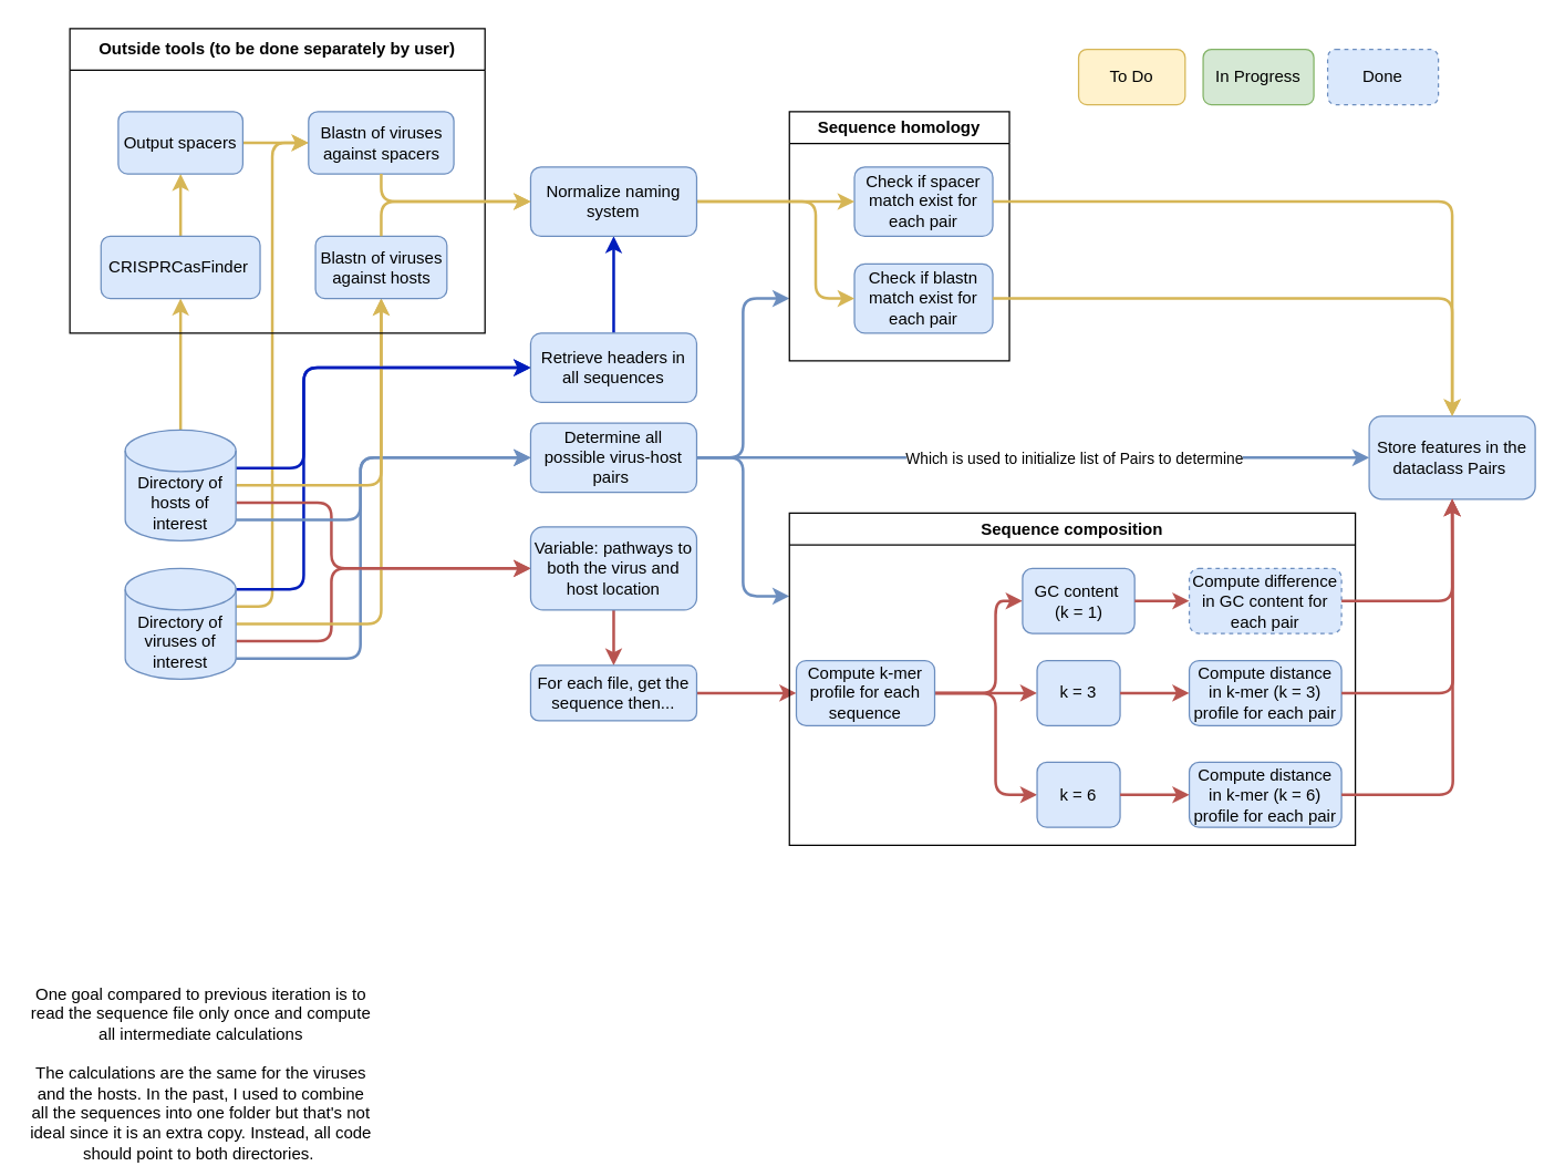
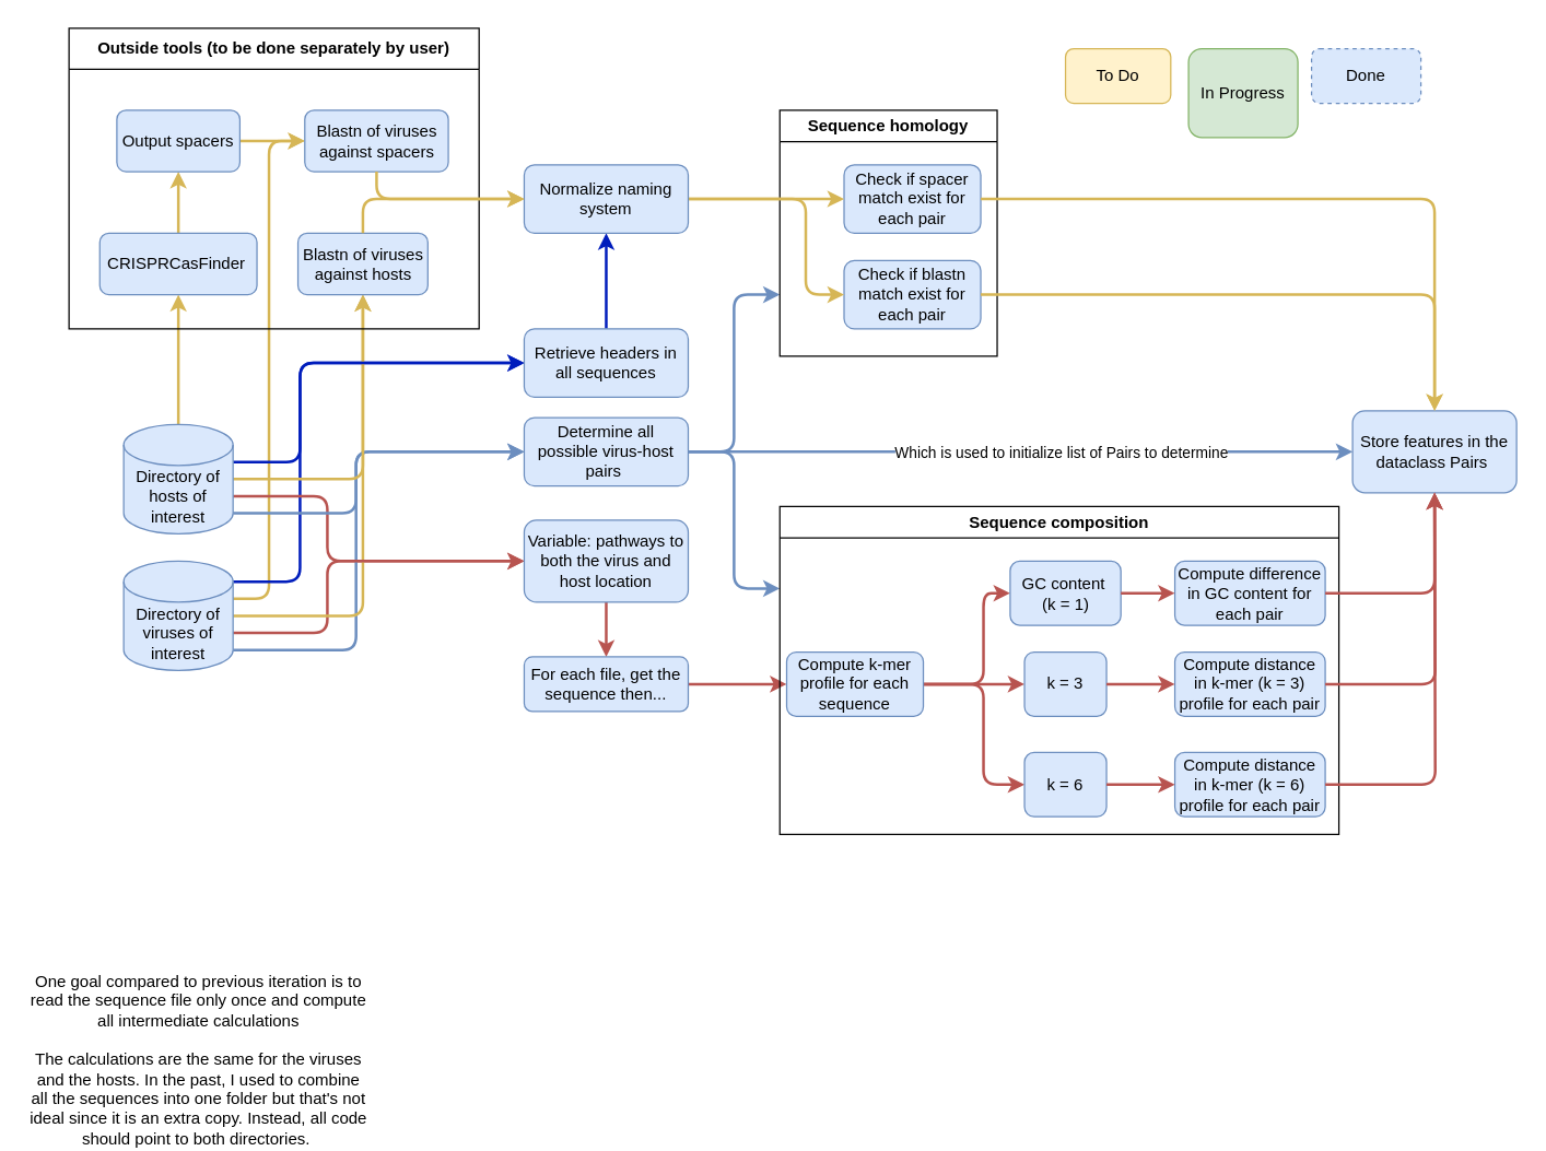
  <mxCell id="0" />
  <mxCell id="1" parent="0" />
  <mxCell id="2" style="edgeStyle=orthogonalEdgeStyle;orthogonalLoop=1;jettySize=auto;html=1;noJump=0;fillColor=#f8cecc;strokeColor=#b85450;rounded=1;strokeWidth=2;exitX=1;exitY=0;exitDx=0;exitDy=52.5;exitPerimeter=0;" parent="1" source="7" target="20" edge="1"><mxGeometry relative="1" as="geometry"><Array as="points"><mxPoint x="239" y="463" /><mxPoint x="239" y="410" /></Array></mxGeometry></mxCell>
  <mxCell id="3" style="edgeStyle=orthogonalEdgeStyle;orthogonalLoop=1;jettySize=auto;html=1;exitX=1;exitY=1;exitDx=0;exitDy=-15;exitPerimeter=0;entryX=0;entryY=0.5;entryDx=0;entryDy=0;fillColor=#dae8fc;strokeColor=#6c8ebf;rounded=1;strokeWidth=2;" parent="1" source="7" target="18" edge="1"><mxGeometry relative="1" as="geometry"><Array as="points"><mxPoint x="260" y="475" /><mxPoint x="260" y="330" /></Array></mxGeometry></mxCell>
  <mxCell id="4" style="edgeStyle=orthogonalEdgeStyle;rounded=1;orthogonalLoop=1;jettySize=auto;html=1;entryX=0.5;entryY=1;entryDx=0;entryDy=0;strokeWidth=2;fillColor=#fff2cc;strokeColor=#d6b656;" parent="1" source="7" target="25" edge="1"><mxGeometry relative="1" as="geometry" /></mxCell>
  <mxCell id="5" style="edgeStyle=orthogonalEdgeStyle;rounded=1;orthogonalLoop=1;jettySize=auto;html=1;exitX=1;exitY=0;exitDx=0;exitDy=27.5;exitPerimeter=0;strokeWidth=2;entryX=0;entryY=0.5;entryDx=0;entryDy=0;fillColor=#fff2cc;strokeColor=#d6b656;" parent="1" source="7" target="30" edge="1"><mxGeometry relative="1" as="geometry"><mxPoint x="199" y="-40" as="targetPoint" /></mxGeometry></mxCell>
  <mxCell id="6" style="edgeStyle=orthogonalEdgeStyle;rounded=1;orthogonalLoop=1;jettySize=auto;html=1;entryX=0;entryY=0.5;entryDx=0;entryDy=0;strokeWidth=2;fillColor=#0050ef;strokeColor=#001DBC;exitX=1;exitY=0;exitDx=0;exitDy=15;exitPerimeter=0;" parent="1" source="7" target="50" edge="1"><mxGeometry relative="1" as="geometry"><Array as="points"><mxPoint x="219" y="425" /><mxPoint x="219" y="265" /></Array></mxGeometry></mxCell>
  <mxCell id="7" value="Directory of viruses of interest" style="shape=cylinder3;whiteSpace=wrap;html=1;boundedLbl=1;backgroundOutline=1;size=15;fillColor=#dae8fc;strokeColor=#6c8ebf;" parent="1" vertex="1"><mxGeometry x="90" y="410" width="80" height="80" as="geometry" /></mxCell>
  <mxCell id="8" style="edgeStyle=orthogonalEdgeStyle;orthogonalLoop=1;jettySize=auto;html=1;entryX=0;entryY=0.5;entryDx=0;entryDy=0;fillColor=#f8cecc;strokeColor=#b85450;rounded=1;strokeWidth=2;exitX=1;exitY=0;exitDx=0;exitDy=52.5;exitPerimeter=0;" parent="1" source="13" target="20" edge="1"><mxGeometry relative="1" as="geometry"><Array as="points"><mxPoint x="239" y="363" /><mxPoint x="239" y="410" /></Array></mxGeometry></mxCell>
  <mxCell id="9" style="edgeStyle=orthogonalEdgeStyle;orthogonalLoop=1;jettySize=auto;html=1;exitX=1;exitY=1;exitDx=0;exitDy=-15;exitPerimeter=0;entryX=0;entryY=0.5;entryDx=0;entryDy=0;noJump=0;fillColor=#dae8fc;strokeColor=#6c8ebf;rounded=1;strokeWidth=2;" parent="1" source="13" target="18" edge="1"><mxGeometry relative="1" as="geometry"><Array as="points"><mxPoint x="260" y="375" /><mxPoint x="260" y="330" /></Array></mxGeometry></mxCell>
  <mxCell id="10" style="edgeStyle=orthogonalEdgeStyle;rounded=1;orthogonalLoop=1;jettySize=auto;html=1;entryX=0.5;entryY=1;entryDx=0;entryDy=0;strokeWidth=2;fillColor=#fff2cc;strokeColor=#d6b656;" parent="1" source="13" target="25" edge="1"><mxGeometry relative="1" as="geometry" /></mxCell>
  <mxCell id="11" style="edgeStyle=orthogonalEdgeStyle;rounded=1;orthogonalLoop=1;jettySize=auto;html=1;entryX=0.5;entryY=1;entryDx=0;entryDy=0;strokeWidth=2;fillColor=#fff2cc;strokeColor=#d6b656;" parent="1" source="13" target="27" edge="1"><mxGeometry relative="1" as="geometry" /></mxCell>
  <mxCell id="12" style="edgeStyle=orthogonalEdgeStyle;rounded=1;orthogonalLoop=1;jettySize=auto;html=1;entryX=0;entryY=0.5;entryDx=0;entryDy=0;strokeWidth=2;fillColor=#0050ef;strokeColor=#001DBC;exitX=1;exitY=0;exitDx=0;exitDy=27.5;exitPerimeter=0;" parent="1" source="13" target="50" edge="1"><mxGeometry relative="1" as="geometry"><Array as="points"><mxPoint x="219" y="338" /><mxPoint x="219" y="265" /></Array></mxGeometry></mxCell>
  <mxCell id="13" value="Directory of hosts of interest" style="shape=cylinder3;whiteSpace=wrap;html=1;boundedLbl=1;backgroundOutline=1;size=15;fillColor=#dae8fc;strokeColor=#6c8ebf;" parent="1" vertex="1"><mxGeometry x="90" y="310" width="80" height="80" as="geometry" /></mxCell>
  <mxCell id="14" style="edgeStyle=orthogonalEdgeStyle;rounded=1;orthogonalLoop=1;jettySize=auto;html=1;entryX=0;entryY=0.5;entryDx=0;entryDy=0;strokeWidth=2;fillColor=#dae8fc;strokeColor=#6c8ebf;" parent="1" source="18" target="23" edge="1"><mxGeometry relative="1" as="geometry" /></mxCell>
  <mxCell id="15" value="Which is used to initialize list of Pairs to determine" style="edgeLabel;html=1;align=center;verticalAlign=middle;resizable=0;points=[];" parent="14" vertex="1" connectable="0"><mxGeometry x="-0.19" relative="1" as="geometry"><mxPoint x="75" as="offset" /></mxGeometry></mxCell>
  <mxCell id="16" style="edgeStyle=orthogonalEdgeStyle;rounded=1;orthogonalLoop=1;jettySize=auto;html=1;entryX=0;entryY=0.25;entryDx=0;entryDy=0;strokeWidth=2;fillColor=#dae8fc;strokeColor=#6c8ebf;" parent="1" source="18" target="32" edge="1"><mxGeometry relative="1" as="geometry"><mxPoint x="540" y="445" as="targetPoint" /></mxGeometry></mxCell>
  <mxCell id="17" style="edgeStyle=orthogonalEdgeStyle;rounded=1;orthogonalLoop=1;jettySize=auto;html=1;entryX=0;entryY=0.75;entryDx=0;entryDy=0;fillColor=#dae8fc;strokeColor=#6c8ebf;strokeWidth=2;" parent="1" source="18" target="46" edge="1"><mxGeometry relative="1" as="geometry" /></mxCell>
  <mxCell id="18" value="Determine all possible virus-host pairs&amp;nbsp;" style="rounded=1;whiteSpace=wrap;html=1;fillColor=#dae8fc;strokeColor=#6c8ebf;" parent="1" vertex="1"><mxGeometry x="383" y="305" width="120" height="50" as="geometry" /></mxCell>
  <mxCell id="19" style="edgeStyle=orthogonalEdgeStyle;orthogonalLoop=1;jettySize=auto;html=1;fillColor=#f8cecc;strokeColor=#b85450;rounded=1;strokeWidth=2;" parent="1" source="20" target="22" edge="1"><mxGeometry relative="1" as="geometry" /></mxCell>
  <mxCell id="20" value="Variable: pathways to both the virus and host location" style="rounded=1;whiteSpace=wrap;html=1;fillColor=#dae8fc;strokeColor=#6c8ebf;" parent="1" vertex="1"><mxGeometry x="383" y="380" width="120" height="60" as="geometry" /></mxCell>
  <mxCell id="21" style="edgeStyle=orthogonalEdgeStyle;orthogonalLoop=1;jettySize=auto;html=1;entryX=0;entryY=0.5;entryDx=0;entryDy=0;fillColor=#f8cecc;strokeColor=#b85450;rounded=1;strokeWidth=2;" parent="1" source="22" target="36" edge="1"><mxGeometry relative="1" as="geometry"><mxPoint x="540" y="530" as="targetPoint" /></mxGeometry></mxCell>
  <mxCell id="22" value="For each file, get the sequence then..." style="rounded=1;whiteSpace=wrap;html=1;fillColor=#dae8fc;strokeColor=#6c8ebf;" parent="1" vertex="1"><mxGeometry x="383" y="480" width="120" height="40" as="geometry" /></mxCell>
  <mxCell id="23" value="Store features in the dataclass Pairs&amp;nbsp;" style="rounded=1;whiteSpace=wrap;html=1;fillColor=#dae8fc;strokeColor=#6c8ebf;" parent="1" vertex="1"><mxGeometry x="989" y="300" width="120" height="60" as="geometry" /></mxCell>
  <mxCell id="24" value="Outside tools (to be done separately by user)" style="swimlane;whiteSpace=wrap;html=1;startSize=30;" parent="1" vertex="1"><mxGeometry x="50" y="20" width="300" height="220" as="geometry" /></mxCell>
- <mxCell id="25" value="Blastn of viruses against hosts" style="rounded=1;whiteSpace=wrap;html=1;fillColor=#dae8fc;strokeColor=#6c8ebf;" parent="24" vertex="1"><mxGeometry x="177.5" y="150" width="95" height="45" as="geometry" /></mxCell>
+ <mxCell id="25" value="Blastn of viruses against hosts" style="rounded=1;whiteSpace=wrap;html=1;fillColor=#dae8fc;strokeColor=#6c8ebf;" parent="24" vertex="1"><mxGeometry x="167.5" y="150" width="95" height="45" as="geometry" /></mxCell>
  <mxCell id="26" style="edgeStyle=orthogonalEdgeStyle;rounded=1;orthogonalLoop=1;jettySize=auto;html=1;strokeWidth=2;fillColor=#fff2cc;strokeColor=#d6b656;" parent="24" source="27" target="29" edge="1"><mxGeometry relative="1" as="geometry" /></mxCell>
  <mxCell id="27" value="CRISPRCasFinder&amp;nbsp;" style="rounded=1;whiteSpace=wrap;html=1;fillColor=#dae8fc;strokeColor=#6c8ebf;" parent="24" vertex="1"><mxGeometry x="22.5" y="150" width="115" height="45" as="geometry" /></mxCell>
  <mxCell id="28" style="edgeStyle=orthogonalEdgeStyle;rounded=1;orthogonalLoop=1;jettySize=auto;html=1;entryX=0;entryY=0.5;entryDx=0;entryDy=0;strokeWidth=2;fillColor=#fff2cc;strokeColor=#d6b656;" parent="24" source="29" target="30" edge="1"><mxGeometry relative="1" as="geometry" /></mxCell>
  <mxCell id="29" value="Output spacers" style="rounded=1;whiteSpace=wrap;html=1;fillColor=#dae8fc;strokeColor=#6c8ebf;" parent="24" vertex="1"><mxGeometry x="35" y="60" width="90" height="45" as="geometry" /></mxCell>
  <mxCell id="30" value="Blastn of viruses against spacers" style="rounded=1;whiteSpace=wrap;html=1;fillColor=#dae8fc;strokeColor=#6c8ebf;" parent="24" vertex="1"><mxGeometry x="172.5" y="60" width="105" height="45" as="geometry" /></mxCell>
  <mxCell id="31" value="One goal compared to previous iteration is to read the sequence file only once and compute all intermediate calculations&lt;br&gt;&lt;br&gt;The calculations are the same for the viruses and the hosts. In the past, I used to combine all the sequences into one folder but that's not ideal since it is an extra copy. Instead, all code should point to both directories.&amp;nbsp;" style="text;html=1;strokeColor=none;fillColor=none;align=center;verticalAlign=middle;whiteSpace=wrap;rounded=0;" parent="1" vertex="1"><mxGeometry x="20" y="760" width="250" height="30" as="geometry" /></mxCell>
  <mxCell id="32" value="Sequence composition&lt;br&gt;" style="swimlane;whiteSpace=wrap;html=1;" parent="1" vertex="1"><mxGeometry x="570" y="370" width="409" height="240" as="geometry"><mxRectangle x="531" y="505" width="170" height="30" as="alternateBounds" /></mxGeometry></mxCell>
  <mxCell id="33" style="edgeStyle=orthogonalEdgeStyle;rounded=1;orthogonalLoop=1;jettySize=auto;html=1;entryX=0;entryY=0.5;entryDx=0;entryDy=0;strokeWidth=2;fillColor=#f8cecc;strokeColor=#b85450;" parent="32" source="36" target="37" edge="1"><mxGeometry relative="1" as="geometry"><Array as="points"><mxPoint x="149" y="130" /><mxPoint x="149" y="63" /></Array></mxGeometry></mxCell>
  <mxCell id="34" style="edgeStyle=orthogonalEdgeStyle;rounded=1;orthogonalLoop=1;jettySize=auto;html=1;entryX=0;entryY=0.5;entryDx=0;entryDy=0;strokeWidth=2;fillColor=#f8cecc;strokeColor=#b85450;" parent="32" source="36" target="38" edge="1"><mxGeometry relative="1" as="geometry" /></mxCell>
  <mxCell id="35" style="edgeStyle=orthogonalEdgeStyle;rounded=1;orthogonalLoop=1;jettySize=auto;html=1;entryX=0;entryY=0.5;entryDx=0;entryDy=0;strokeWidth=2;fillColor=#f8cecc;strokeColor=#b85450;" parent="32" source="36" target="39" edge="1"><mxGeometry relative="1" as="geometry"><Array as="points"><mxPoint x="149" y="130" /><mxPoint x="149" y="203" /></Array></mxGeometry></mxCell>
  <mxCell id="36" value="Compute k-mer profile for each sequence" style="rounded=1;whiteSpace=wrap;html=1;fillColor=#dae8fc;strokeColor=#6c8ebf;" parent="32" vertex="1"><mxGeometry x="5" y="106.5" width="100" height="47" as="geometry" /></mxCell>
  <mxCell id="37" value="GC content&amp;nbsp;&lt;br&gt;(k = 1)" style="rounded=1;whiteSpace=wrap;html=1;fillColor=#dae8fc;strokeColor=#6c8ebf;" parent="32" vertex="1"><mxGeometry x="168.5" y="40" width="81" height="47" as="geometry" /></mxCell>
  <mxCell id="38" value="k = 3" style="rounded=1;whiteSpace=wrap;html=1;fillColor=#dae8fc;strokeColor=#6c8ebf;" parent="32" vertex="1"><mxGeometry x="179" y="106.5" width="60" height="47" as="geometry" /></mxCell>
  <mxCell id="39" value="k = 6" style="rounded=1;whiteSpace=wrap;html=1;fillColor=#dae8fc;strokeColor=#6c8ebf;" parent="32" vertex="1"><mxGeometry x="179" y="180" width="60" height="47" as="geometry" /></mxCell>
- <mxCell id="40" value="Compute difference in GC content for each pair" style="rounded=1;whiteSpace=wrap;html=1;fillColor=#dae8fc;strokeColor=#6c8ebf;dashed=1;" parent="32" vertex="1"><mxGeometry x="289" y="40" width="110" height="47" as="geometry" /></mxCell>
+ <mxCell id="40" value="Compute difference in GC content for each pair" style="rounded=1;whiteSpace=wrap;html=1;fillColor=#dae8fc;strokeColor=#6c8ebf;" parent="32" vertex="1"><mxGeometry x="289" y="40" width="110" height="47" as="geometry" /></mxCell>
  <mxCell id="41" style="edgeStyle=orthogonalEdgeStyle;rounded=1;orthogonalLoop=1;jettySize=auto;html=1;entryX=0;entryY=0.5;entryDx=0;entryDy=0;strokeWidth=2;fillColor=#f8cecc;strokeColor=#b85450;" parent="32" source="37" target="40" edge="1"><mxGeometry relative="1" as="geometry" /></mxCell>
  <mxCell id="42" value="Compute distance in k-mer (k = 3) profile for each pair" style="rounded=1;whiteSpace=wrap;html=1;fillColor=#dae8fc;strokeColor=#6c8ebf;" parent="32" vertex="1"><mxGeometry x="289" y="106.5" width="110" height="47" as="geometry" /></mxCell>
  <mxCell id="43" style="edgeStyle=orthogonalEdgeStyle;rounded=1;orthogonalLoop=1;jettySize=auto;html=1;entryX=0;entryY=0.5;entryDx=0;entryDy=0;strokeWidth=2;fillColor=#f8cecc;strokeColor=#b85450;" parent="32" source="38" target="42" edge="1"><mxGeometry relative="1" as="geometry" /></mxCell>
  <mxCell id="44" value="Compute distance in k-mer (k = 6) profile for each pair" style="rounded=1;whiteSpace=wrap;html=1;fillColor=#dae8fc;strokeColor=#6c8ebf;" parent="32" vertex="1"><mxGeometry x="289" y="180" width="110" height="47" as="geometry" /></mxCell>
  <mxCell id="45" style="edgeStyle=orthogonalEdgeStyle;rounded=1;orthogonalLoop=1;jettySize=auto;html=1;entryX=0;entryY=0.5;entryDx=0;entryDy=0;strokeWidth=2;fillColor=#f8cecc;strokeColor=#b85450;" parent="32" source="39" target="44" edge="1"><mxGeometry relative="1" as="geometry" /></mxCell>
  <mxCell id="46" value="Sequence homology" style="swimlane;whiteSpace=wrap;html=1;" parent="1" vertex="1"><mxGeometry x="570" y="80" width="159" height="180" as="geometry"><mxRectangle x="531" y="220" width="160" height="30" as="alternateBounds" /></mxGeometry></mxCell>
  <mxCell id="47" value="Check if spacer match exist for each pair" style="rounded=1;whiteSpace=wrap;html=1;fillColor=#dae8fc;strokeColor=#6c8ebf;" parent="46" vertex="1"><mxGeometry x="47" y="40" width="100" height="50" as="geometry" /></mxCell>
  <mxCell id="48" value="Check if blastn match exist for each pair" style="rounded=1;whiteSpace=wrap;html=1;fillColor=#dae8fc;strokeColor=#6c8ebf;" parent="46" vertex="1"><mxGeometry x="47" y="110" width="100" height="50" as="geometry" /></mxCell>
  <mxCell id="49" style="edgeStyle=orthogonalEdgeStyle;rounded=1;orthogonalLoop=1;jettySize=auto;html=1;entryX=0.5;entryY=1;entryDx=0;entryDy=0;strokeWidth=2;fillColor=#0050ef;strokeColor=#001DBC;" parent="1" source="50" target="53" edge="1"><mxGeometry relative="1" as="geometry" /></mxCell>
  <mxCell id="50" value="Retrieve headers in all sequences" style="rounded=1;whiteSpace=wrap;html=1;fillColor=#dae8fc;strokeColor=#6c8ebf;" parent="1" vertex="1"><mxGeometry x="383" y="240" width="120" height="50" as="geometry" /></mxCell>
  <mxCell id="51" style="edgeStyle=orthogonalEdgeStyle;rounded=1;orthogonalLoop=1;jettySize=auto;html=1;entryX=0;entryY=0.5;entryDx=0;entryDy=0;strokeWidth=2;fillColor=#fff2cc;strokeColor=#d6b656;" parent="1" source="53" target="47" edge="1"><mxGeometry relative="1" as="geometry" /></mxCell>
  <mxCell id="52" style="edgeStyle=orthogonalEdgeStyle;rounded=1;orthogonalLoop=1;jettySize=auto;html=1;entryX=0;entryY=0.5;entryDx=0;entryDy=0;strokeWidth=2;fillColor=#fff2cc;strokeColor=#d6b656;" parent="1" source="53" target="48" edge="1"><mxGeometry relative="1" as="geometry"><Array as="points"><mxPoint x="589" y="145" /><mxPoint x="589" y="215" /></Array></mxGeometry></mxCell>
  <mxCell id="53" value="Normalize naming system" style="rounded=1;whiteSpace=wrap;html=1;fillColor=#dae8fc;strokeColor=#6c8ebf;" parent="1" vertex="1"><mxGeometry x="383" y="120" width="120" height="50" as="geometry" /></mxCell>
  <mxCell id="54" style="edgeStyle=orthogonalEdgeStyle;rounded=1;orthogonalLoop=1;jettySize=auto;html=1;entryX=0;entryY=0.5;entryDx=0;entryDy=0;strokeWidth=2;exitX=0.5;exitY=1;exitDx=0;exitDy=0;fillColor=#fff2cc;strokeColor=#d6b656;" parent="1" source="30" target="53" edge="1"><mxGeometry relative="1" as="geometry" /></mxCell>
  <mxCell id="55" style="edgeStyle=orthogonalEdgeStyle;rounded=1;orthogonalLoop=1;jettySize=auto;html=1;entryX=0;entryY=0.5;entryDx=0;entryDy=0;strokeWidth=2;exitX=0.5;exitY=0;exitDx=0;exitDy=0;fillColor=#fff2cc;strokeColor=#d6b656;" parent="1" source="25" target="53" edge="1"><mxGeometry relative="1" as="geometry" /></mxCell>
  <mxCell id="56" style="edgeStyle=orthogonalEdgeStyle;rounded=1;orthogonalLoop=1;jettySize=auto;html=1;entryX=0.5;entryY=1;entryDx=0;entryDy=0;strokeWidth=2;fillColor=#f8cecc;strokeColor=#b85450;" parent="1" source="40" target="23" edge="1"><mxGeometry relative="1" as="geometry" /></mxCell>
  <mxCell id="57" style="edgeStyle=orthogonalEdgeStyle;rounded=1;orthogonalLoop=1;jettySize=auto;html=1;strokeWidth=2;fillColor=#f8cecc;strokeColor=#b85450;" parent="1" source="42" edge="1"><mxGeometry relative="1" as="geometry"><mxPoint x="1049" y="360" as="targetPoint" /></mxGeometry></mxCell>
  <mxCell id="58" style="edgeStyle=orthogonalEdgeStyle;rounded=1;orthogonalLoop=1;jettySize=auto;html=1;strokeWidth=2;fillColor=#f8cecc;strokeColor=#b85450;" parent="1" source="44" edge="1"><mxGeometry relative="1" as="geometry"><mxPoint x="1049" y="360" as="targetPoint" /></mxGeometry></mxCell>
  <mxCell id="59" style="edgeStyle=orthogonalEdgeStyle;rounded=1;orthogonalLoop=1;jettySize=auto;html=1;entryX=0.5;entryY=0;entryDx=0;entryDy=0;strokeWidth=2;fillColor=#fff2cc;strokeColor=#d6b656;" parent="1" source="47" target="23" edge="1"><mxGeometry relative="1" as="geometry" /></mxCell>
  <mxCell id="60" style="edgeStyle=orthogonalEdgeStyle;rounded=1;orthogonalLoop=1;jettySize=auto;html=1;strokeWidth=2;fillColor=#fff2cc;strokeColor=#d6b656;" parent="1" source="48" target="23" edge="1"><mxGeometry relative="1" as="geometry" /></mxCell>
  <mxCell id="61" value="Done" style="rounded=1;whiteSpace=wrap;html=1;fillColor=#dae8fc;strokeColor=#6c8ebf;dashed=1;" parent="1" vertex="1"><mxGeometry x="959" y="35" width="80" height="40" as="geometry" /></mxCell>
- <mxCell id="62" value="In Progress" style="rounded=1;whiteSpace=wrap;html=1;fillColor=#d5e8d4;strokeColor=#82b366;" parent="1" vertex="1"><mxGeometry x="869" y="35" width="80" height="40" as="geometry" /></mxCell>
+ <mxCell id="62" value="In Progress" style="rounded=1;whiteSpace=wrap;html=1;fillColor=#d5e8d4;strokeColor=#82b366;" parent="1" vertex="1"><mxGeometry x="869" y="35" width="80" height="65" as="geometry" /></mxCell>
  <mxCell id="63" value="To Do" style="rounded=1;whiteSpace=wrap;html=1;fillColor=#fff2cc;strokeColor=#d6b656;" parent="1" vertex="1"><mxGeometry x="779" y="35" width="77" height="40" as="geometry" /></mxCell>
